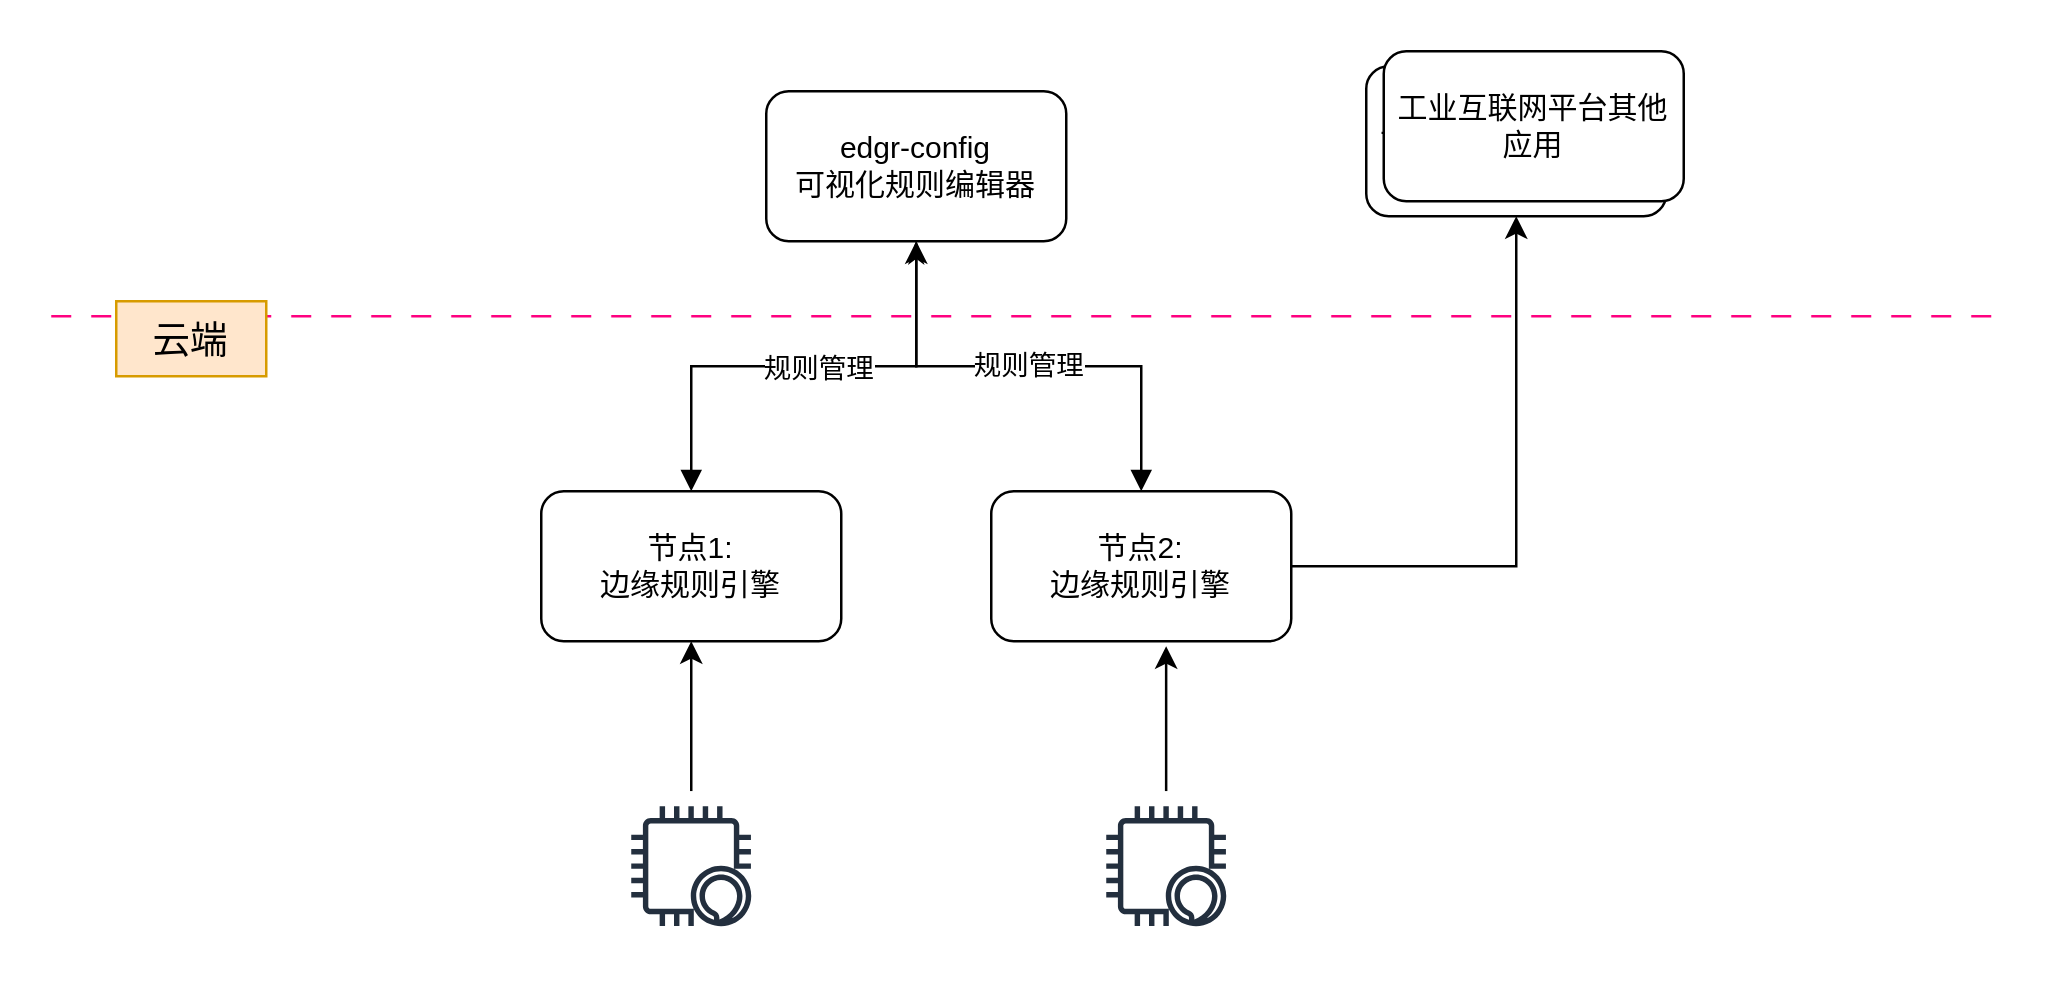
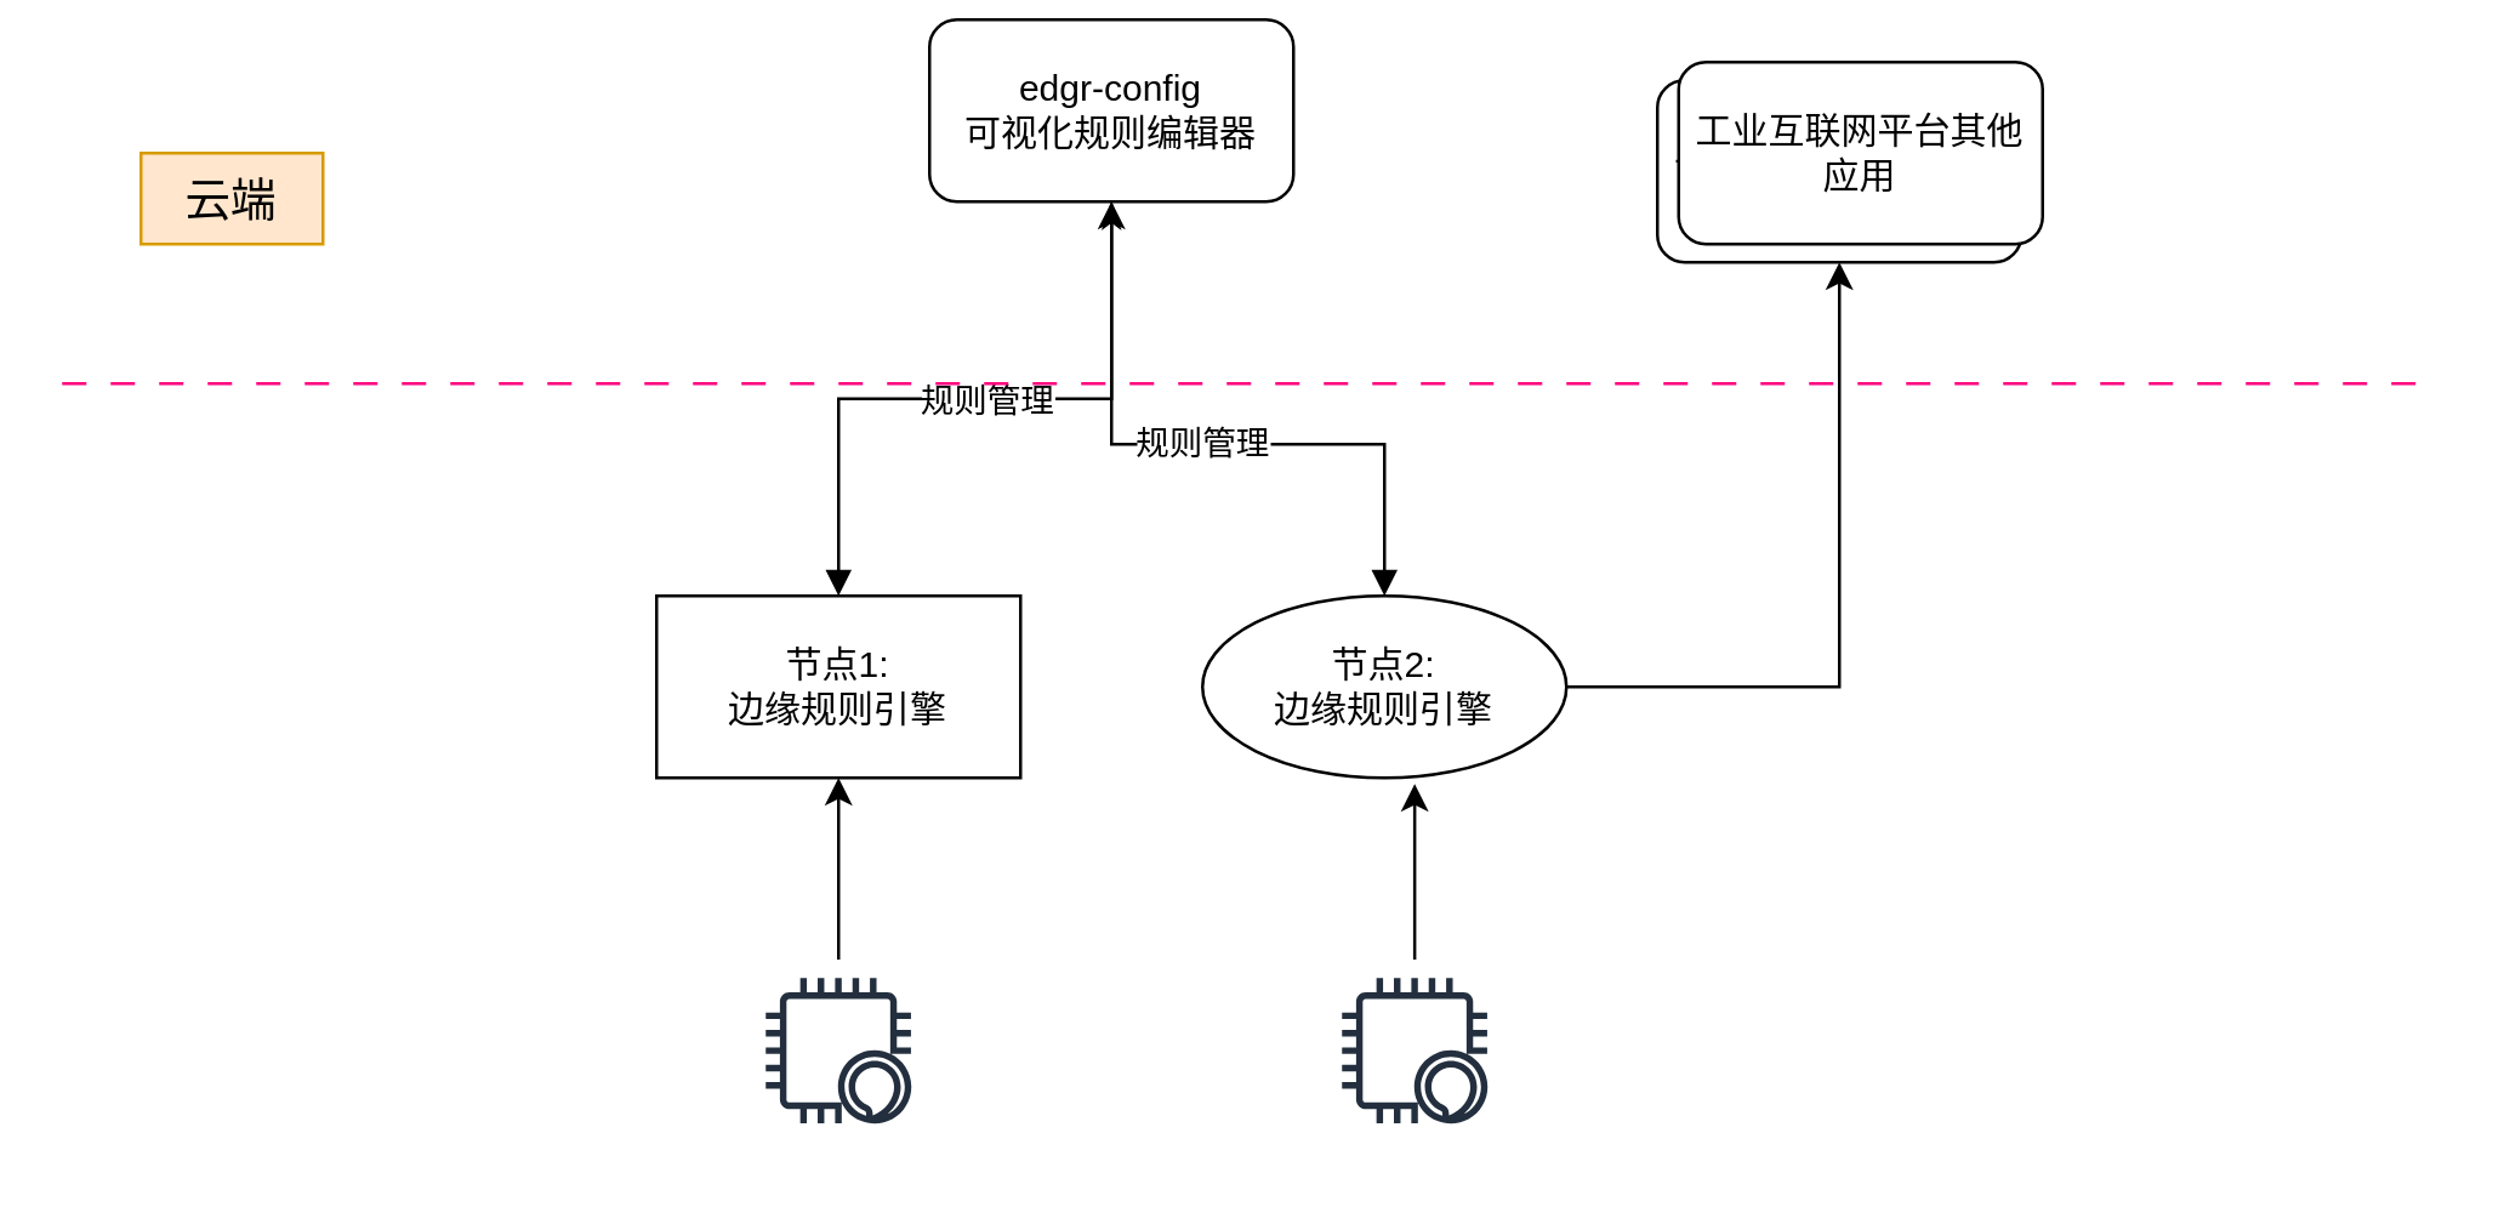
  <mxCell id="0" />
  <mxCell id="1" parent="0" />
  <mxCell id="2" style="edgeStyle=orthogonalEdgeStyle;rounded=0;orthogonalLoop=1;jettySize=auto;html=1;entryX=0.5;entryY=1;entryDx=0;entryDy=0;startArrow=block;startFill=1;" edge="1" parent="1" source="4" target="7"><mxGeometry relative="1" as="geometry" /></mxCell>
  <mxCell id="3" value="规则管理" style="edgeLabel;html=1;align=center;verticalAlign=middle;resizable=0;points=[];" vertex="1" connectable="0" parent="2"><mxGeometry x="-0.176" y="-2" relative="1" as="geometry"><mxPoint x="22" y="-2" as="offset" /></mxGeometry></mxCell>
- <mxCell id="4" value="节点1:&lt;br&gt;边缘规则引擎" style="rounded=1;whiteSpace=wrap;html=1;" vertex="1" parent="1"><mxGeometry x="216" y="196" width="120" height="60" as="geometry" /></mxCell>
+ <mxCell id="4" value="节点1:&lt;br&gt;边缘规则引擎" style="whiteSpace=wrap;html=1;rounded=0;" vertex="1" parent="1"><mxGeometry x="216" y="196" width="120" height="60" as="geometry" /></mxCell>
  <mxCell id="5" value="" style="endArrow=none;html=1;rounded=0;dashed=1;dashPattern=8 8;strokeColor=#FF0080;" edge="1" parent="1"><mxGeometry width="50" height="50" relative="1" as="geometry"><mxPoint x="20" y="126" as="sourcePoint" /><mxPoint x="800" y="126" as="targetPoint" /></mxGeometry></mxCell>
- <mxCell id="6" value="&lt;font style=&quot;font-size: 15px;&quot;&gt;云端&lt;/font&gt;" style="text;html=1;strokeColor=#d79b00;fillColor=#ffe6cc;align=center;verticalAlign=middle;whiteSpace=wrap;rounded=0;" vertex="1" parent="1"><mxGeometry x="46" y="120" width="60" height="30" as="geometry" /></mxCell>
- <mxCell id="7" value="edgr-config&lt;br&gt;可视化规则编辑器" style="rounded=1;whiteSpace=wrap;html=1;" vertex="1" parent="1"><mxGeometry x="306" y="36" width="120" height="60" as="geometry" /></mxCell>
+ <mxCell id="6" value="&lt;font style=&quot;font-size: 15px;&quot;&gt;云端&lt;/font&gt;" style="text;html=1;strokeColor=#d79b00;fillColor=#ffe6cc;align=center;verticalAlign=middle;whiteSpace=wrap;rounded=0;" vertex="1" parent="1"><mxGeometry x="46" y="50" width="60" height="30" as="geometry" /></mxCell>
+ <mxCell id="7" value="edgr-config&lt;br&gt;可视化规则编辑器" style="rounded=1;whiteSpace=wrap;html=1;" vertex="1" parent="1"><mxGeometry x="306" y="6" width="120" height="60" as="geometry" /></mxCell>
  <mxCell id="8" value="规则管理" style="edgeStyle=orthogonalEdgeStyle;rounded=0;orthogonalLoop=1;jettySize=auto;html=1;entryX=0.5;entryY=1;entryDx=0;entryDy=0;endArrow=classicThin;endFill=0;startArrow=block;startFill=1;" edge="1" parent="1" source="10" target="7"><mxGeometry relative="1" as="geometry"><Array as="points"><mxPoint x="456" y="146" /><mxPoint x="366" y="146" /></Array></mxGeometry></mxCell>
  <mxCell id="9" style="edgeStyle=orthogonalEdgeStyle;rounded=0;orthogonalLoop=1;jettySize=auto;html=1;" edge="1" parent="1" source="10" target="15"><mxGeometry relative="1" as="geometry" /></mxCell>
- <mxCell id="10" value="节点2:&lt;br&gt;边缘规则引擎" style="rounded=1;whiteSpace=wrap;html=1;" vertex="1" parent="1"><mxGeometry x="396" y="196" width="120" height="60" as="geometry" /></mxCell>
+ <mxCell id="10" value="节点2:&lt;br&gt;边缘规则引擎" style="ellipse;whiteSpace=wrap;html=1;" vertex="1" parent="1"><mxGeometry x="396" y="196" width="120" height="60" as="geometry" /></mxCell>
  <mxCell id="11" style="edgeStyle=orthogonalEdgeStyle;rounded=0;orthogonalLoop=1;jettySize=auto;html=1;entryX=0.5;entryY=1;entryDx=0;entryDy=0;" edge="1" parent="1" source="12" target="4"><mxGeometry relative="1" as="geometry" /></mxCell>
  <mxCell id="12" value="" style="sketch=0;outlineConnect=0;fontColor=#232F3E;gradientColor=none;strokeColor=#232F3E;fillColor=#ffffff;dashed=0;verticalLabelPosition=bottom;verticalAlign=top;align=center;html=1;fontSize=12;fontStyle=0;aspect=fixed;shape=mxgraph.aws4.resourceIcon;resIcon=mxgraph.aws4.alexa_enabled_device;" vertex="1" parent="1"><mxGeometry x="246" y="316" width="60" height="60" as="geometry" /></mxCell>
  <mxCell id="13" style="edgeStyle=orthogonalEdgeStyle;rounded=0;orthogonalLoop=1;jettySize=auto;html=1;entryX=0.583;entryY=1.033;entryDx=0;entryDy=0;entryPerimeter=0;" edge="1" parent="1" source="14" target="10"><mxGeometry relative="1" as="geometry" /></mxCell>
  <mxCell id="14" value="" style="sketch=0;outlineConnect=0;fontColor=#232F3E;gradientColor=none;strokeColor=#232F3E;fillColor=#ffffff;dashed=0;verticalLabelPosition=bottom;verticalAlign=top;align=center;html=1;fontSize=12;fontStyle=0;aspect=fixed;shape=mxgraph.aws4.resourceIcon;resIcon=mxgraph.aws4.alexa_enabled_device;" vertex="1" parent="1"><mxGeometry x="436" y="316" width="60" height="60" as="geometry" /></mxCell>
  <mxCell id="15" value="工业互联网平台其他应用" style="rounded=1;whiteSpace=wrap;html=1;" vertex="1" parent="1"><mxGeometry x="546" y="26" width="120" height="60" as="geometry" /></mxCell>
  <mxCell id="16" value="工业互联网平台其他应用" style="rounded=1;whiteSpace=wrap;html=1;" vertex="1" parent="1"><mxGeometry x="553" y="20" width="120" height="60" as="geometry" /></mxCell>
